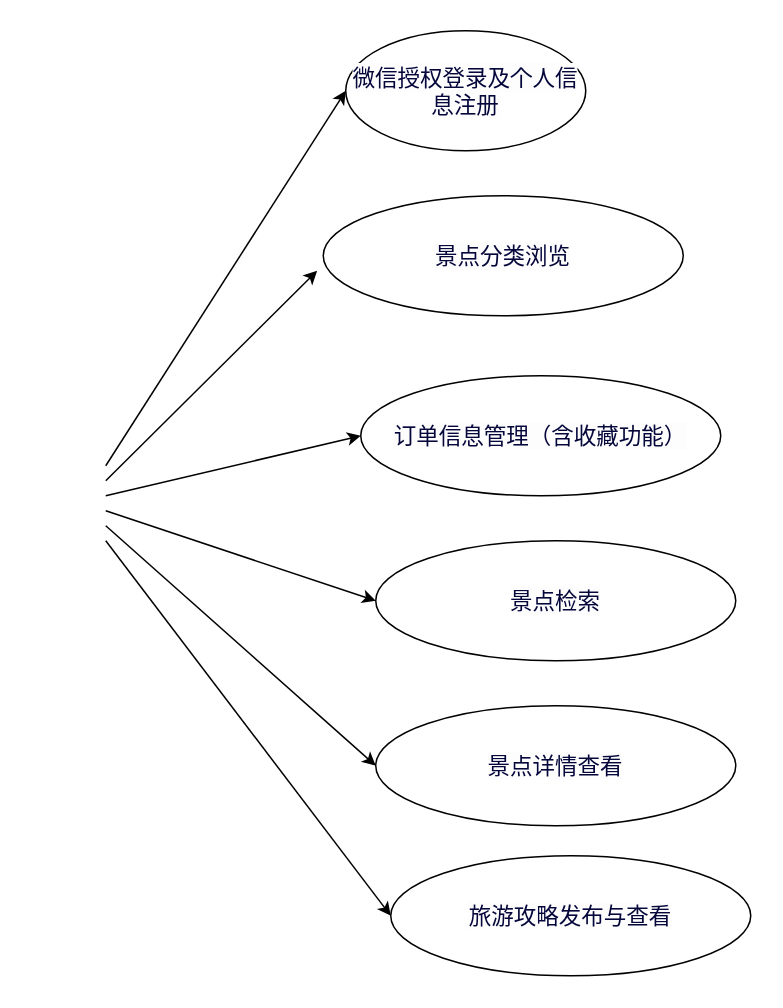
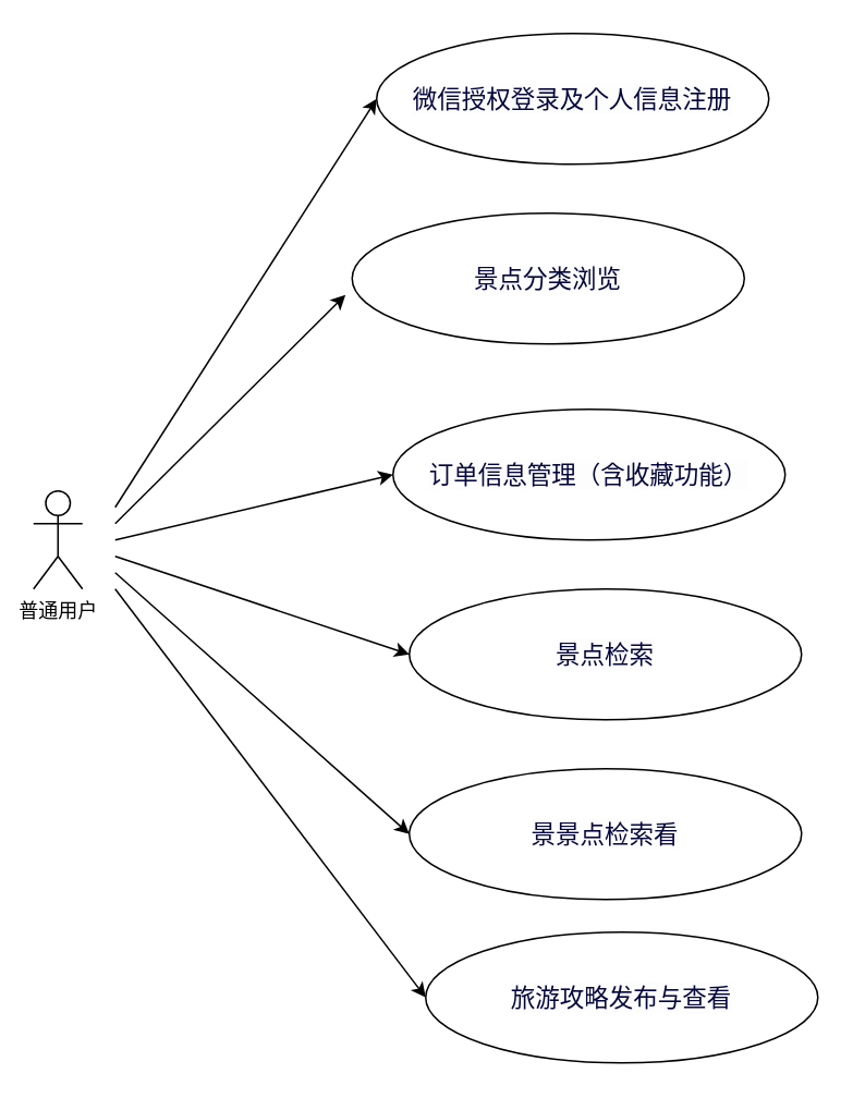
  <mxCell id="0" />
  <mxCell id="1" parent="0" />
- <mxCell id="3" value="&lt;span style=&quot;color: rgb(5, 7, 59); font-family: -apple-system, BlinkMacSystemFont, &amp;quot;Segoe UI&amp;quot;, Roboto, Ubuntu, &amp;quot;Helvetica Neue&amp;quot;, Helvetica, Arial, &amp;quot;PingFang SC&amp;quot;, &amp;quot;Hiragino Sans GB&amp;quot;, &amp;quot;Microsoft YaHei UI&amp;quot;, &amp;quot;Microsoft YaHei&amp;quot;, &amp;quot;Source Han Sans CN&amp;quot;, sans-serif, &amp;quot;Apple Color Emoji&amp;quot;, &amp;quot;Segoe UI Emoji&amp;quot;; font-size: 15px; text-align: left; background-color: rgb(253, 253, 254);&quot;&gt;微信授权登录及个人信息注册&lt;/span&gt;" style="ellipse;whiteSpace=wrap;html=1;" vertex="1" parent="1"><mxGeometry x="230" y="20" width="160" height="80" as="geometry" /></mxCell>
- <mxCell id="4" value="&lt;span style=&quot;color: rgb(5, 7, 59); font-family: -apple-system, BlinkMacSystemFont, &amp;quot;Segoe UI&amp;quot;, Roboto, Ubuntu, &amp;quot;Helvetica Neue&amp;quot;, Helvetica, Arial, &amp;quot;PingFang SC&amp;quot;, &amp;quot;Hiragino Sans GB&amp;quot;, &amp;quot;Microsoft YaHei UI&amp;quot;, &amp;quot;Microsoft YaHei&amp;quot;, &amp;quot;Source Han Sans CN&amp;quot;, sans-serif, &amp;quot;Apple Color Emoji&amp;quot;, &amp;quot;Segoe UI Emoji&amp;quot;; font-size: 15px; text-align: left; background-color: rgb(253, 253, 254);&quot;&gt;景&lt;/span&gt;&lt;span style=&quot;color: rgb(5, 7, 59); font-family: -apple-system, BlinkMacSystemFont, &amp;quot;Segoe UI&amp;quot;, Roboto, Ubuntu, &amp;quot;Helvetica Neue&amp;quot;, Helvetica, Arial, &amp;quot;PingFang SC&amp;quot;, &amp;quot;Hiragino Sans GB&amp;quot;, &amp;quot;Microsoft YaHei UI&amp;quot;, &amp;quot;Microsoft YaHei&amp;quot;, &amp;quot;Source Han Sans CN&amp;quot;, sans-serif, &amp;quot;Apple Color Emoji&amp;quot;, &amp;quot;Segoe UI Emoji&amp;quot;; font-size: 15px; text-align: left; background-color: rgb(253, 253, 254);&quot;&gt;点详情查&lt;/span&gt;&lt;span style=&quot;color: rgb(5, 7, 59); font-family: -apple-system, BlinkMacSystemFont, &amp;quot;Segoe UI&amp;quot;, Roboto, Ubuntu, &amp;quot;Helvetica Neue&amp;quot;, Helvetica, Arial, &amp;quot;PingFang SC&amp;quot;, &amp;quot;Hiragino Sans GB&amp;quot;, &amp;quot;Microsoft YaHei UI&amp;quot;, &amp;quot;Microsoft YaHei&amp;quot;, &amp;quot;Source Han Sans CN&amp;quot;, sans-serif, &amp;quot;Apple Color Emoji&amp;quot;, &amp;quot;Segoe UI Emoji&amp;quot;; font-size: 15px; text-align: left; background-color: rgb(253, 253, 254);&quot;&gt;看&lt;/span&gt;" style="ellipse;whiteSpace=wrap;html=1;" vertex="1" parent="1"><mxGeometry x="250" y="470" width="240" height="80" as="geometry" /></mxCell>
+ <mxCell id="2" value="普通用户" style="shape=umlActor;verticalLabelPosition=bottom;verticalAlign=top;html=1;outlineConnect=0;" vertex="1" parent="1"><mxGeometry x="20" y="300" width="30" height="60" as="geometry" /></mxCell>
+ <mxCell id="3" value="&lt;span style=&quot;color: rgb(5, 7, 59); font-family: -apple-system, BlinkMacSystemFont, &amp;quot;Segoe UI&amp;quot;, Roboto, Ubuntu, &amp;quot;Helvetica Neue&amp;quot;, Helvetica, Arial, &amp;quot;PingFang SC&amp;quot;, &amp;quot;Hiragino Sans GB&amp;quot;, &amp;quot;Microsoft YaHei UI&amp;quot;, &amp;quot;Microsoft YaHei&amp;quot;, &amp;quot;Source Han Sans CN&amp;quot;, sans-serif, &amp;quot;Apple Color Emoji&amp;quot;, &amp;quot;Segoe UI Emoji&amp;quot;; font-size: 15px; text-align: left; background-color: rgb(253, 253, 254);&quot;&gt;微信授权登录及个人信息注册&lt;/span&gt;" style="ellipse;whiteSpace=wrap;html=1;" vertex="1" parent="1"><mxGeometry x="230" y="20" width="240" height="80" as="geometry" /></mxCell>
+ <mxCell id="4" value="&lt;span style=&quot;color: rgb(5, 7, 59); font-family: -apple-system, BlinkMacSystemFont, &amp;quot;Segoe UI&amp;quot;, Roboto, Ubuntu, &amp;quot;Helvetica Neue&amp;quot;, Helvetica, Arial, &amp;quot;PingFang SC&amp;quot;, &amp;quot;Hiragino Sans GB&amp;quot;, &amp;quot;Microsoft YaHei UI&amp;quot;, &amp;quot;Microsoft YaHei&amp;quot;, &amp;quot;Source Han Sans CN&amp;quot;, sans-serif, &amp;quot;Apple Color Emoji&amp;quot;, &amp;quot;Segoe UI Emoji&amp;quot;; font-size: 15px; text-align: left; background-color: rgb(253, 253, 254);&quot;&gt;景&lt;/span&gt;&lt;span style=&quot;color: rgb(5, 7, 59); font-family: -apple-system, BlinkMacSystemFont, &amp;quot;Segoe UI&amp;quot;, Roboto, Ubuntu, &amp;quot;Helvetica Neue&amp;quot;, Helvetica, Arial, &amp;quot;PingFang SC&amp;quot;, &amp;quot;Hiragino Sans GB&amp;quot;, &amp;quot;Microsoft YaHei UI&amp;quot;, &amp;quot;Microsoft YaHei&amp;quot;, &amp;quot;Source Han Sans CN&amp;quot;, sans-serif, &amp;quot;Apple Color Emoji&amp;quot;, &amp;quot;Segoe UI Emoji&amp;quot;; font-size: 15px; text-align: left; background-color: rgb(253, 253, 254);&quot;&gt;景点检索&lt;/span&gt;&lt;span style=&quot;color: rgb(5, 7, 59); font-family: -apple-system, BlinkMacSystemFont, &amp;quot;Segoe UI&amp;quot;, Roboto, Ubuntu, &amp;quot;Helvetica Neue&amp;quot;, Helvetica, Arial, &amp;quot;PingFang SC&amp;quot;, &amp;quot;Hiragino Sans GB&amp;quot;, &amp;quot;Microsoft YaHei UI&amp;quot;, &amp;quot;Microsoft YaHei&amp;quot;, &amp;quot;Source Han Sans CN&amp;quot;, sans-serif, &amp;quot;Apple Color Emoji&amp;quot;, &amp;quot;Segoe UI Emoji&amp;quot;; font-size: 15px; text-align: left; background-color: rgb(253, 253, 254);&quot;&gt;看&lt;/span&gt;" style="ellipse;whiteSpace=wrap;html=1;" vertex="1" parent="1"><mxGeometry x="250" y="470" width="240" height="80" as="geometry" /></mxCell>
  <mxCell id="5" value="&lt;span style=&quot;color: rgb(5, 7, 59); font-family: -apple-system, BlinkMacSystemFont, &amp;quot;Segoe UI&amp;quot;, Roboto, Ubuntu, &amp;quot;Helvetica Neue&amp;quot;, Helvetica, Arial, &amp;quot;PingFang SC&amp;quot;, &amp;quot;Hiragino Sans GB&amp;quot;, &amp;quot;Microsoft YaHei UI&amp;quot;, &amp;quot;Microsoft YaHei&amp;quot;, &amp;quot;Source Han Sans CN&amp;quot;, sans-serif, &amp;quot;Apple Color Emoji&amp;quot;, &amp;quot;Segoe UI Emoji&amp;quot;; font-size: 15px; text-align: left; background-color: rgb(253, 253, 254);&quot;&gt;景点检索&lt;/span&gt;" style="ellipse;whiteSpace=wrap;html=1;" vertex="1" parent="1"><mxGeometry x="250" y="360" width="240" height="80" as="geometry" /></mxCell>
  <mxCell id="6" value="&lt;span style=&quot;color: rgb(5, 7, 59); font-family: -apple-system, BlinkMacSystemFont, &amp;quot;Segoe UI&amp;quot;, Roboto, Ubuntu, &amp;quot;Helvetica Neue&amp;quot;, Helvetica, Arial, &amp;quot;PingFang SC&amp;quot;, &amp;quot;Hiragino Sans GB&amp;quot;, &amp;quot;Microsoft YaHei UI&amp;quot;, &amp;quot;Microsoft YaHei&amp;quot;, &amp;quot;Source Han Sans CN&amp;quot;, sans-serif, &amp;quot;Apple Color Emoji&amp;quot;, &amp;quot;Segoe UI Emoji&amp;quot;; font-size: 15px; text-align: left; background-color: rgb(253, 253, 254);&quot;&gt;订单信息管理（含收藏功能）&lt;/span&gt;" style="ellipse;whiteSpace=wrap;html=1;" vertex="1" parent="1"><mxGeometry x="240" y="250" width="240" height="80" as="geometry" /></mxCell>
  <mxCell id="7" value="&lt;span style=&quot;color: rgb(5, 7, 59); font-family: -apple-system, BlinkMacSystemFont, &amp;quot;Segoe UI&amp;quot;, Roboto, Ubuntu, &amp;quot;Helvetica Neue&amp;quot;, Helvetica, Arial, &amp;quot;PingFang SC&amp;quot;, &amp;quot;Hiragino Sans GB&amp;quot;, &amp;quot;Microsoft YaHei UI&amp;quot;, &amp;quot;Microsoft YaHei&amp;quot;, &amp;quot;Source Han Sans CN&amp;quot;, sans-serif, &amp;quot;Apple Color Emoji&amp;quot;, &amp;quot;Segoe UI Emoji&amp;quot;; font-size: 15px; text-align: left; background-color: rgb(253, 253, 254);&quot;&gt;景点分类浏览&lt;/span&gt;" style="ellipse;whiteSpace=wrap;html=1;" vertex="1" parent="1"><mxGeometry x="215" y="130" width="240" height="80" as="geometry" /></mxCell>
  <mxCell id="8" value="&lt;span style=&quot;color: rgb(5, 7, 59); font-family: -apple-system, BlinkMacSystemFont, &amp;quot;Segoe UI&amp;quot;, Roboto, Ubuntu, &amp;quot;Helvetica Neue&amp;quot;, Helvetica, Arial, &amp;quot;PingFang SC&amp;quot;, &amp;quot;Hiragino Sans GB&amp;quot;, &amp;quot;Microsoft YaHei UI&amp;quot;, &amp;quot;Microsoft YaHei&amp;quot;, &amp;quot;Source Han Sans CN&amp;quot;, sans-serif, &amp;quot;Apple Color Emoji&amp;quot;, &amp;quot;Segoe UI Emoji&amp;quot;; font-size: 15px; text-align: left; background-color: rgb(253, 253, 254);&quot;&gt;旅游攻略发布与查看&lt;/span&gt;" style="ellipse;whiteSpace=wrap;html=1;" vertex="1" parent="1"><mxGeometry x="260" y="570" width="240" height="80" as="geometry" /></mxCell>
  <mxCell id="9" value="" style="endArrow=classic;html=1;rounded=0;entryX=0;entryY=0.5;entryDx=0;entryDy=0;" edge="1" parent="1" target="3"><mxGeometry width="50" height="50" relative="1" as="geometry"><mxPoint x="70" y="310" as="sourcePoint" /><mxPoint x="100" y="300" as="targetPoint" /></mxGeometry></mxCell>
  <mxCell id="10" value="" style="endArrow=classic;html=1;rounded=0;entryX=-0.017;entryY=0.625;entryDx=0;entryDy=0;entryPerimeter=0;" edge="1" parent="1" target="7"><mxGeometry width="50" height="50" relative="1" as="geometry"><mxPoint x="70" y="320" as="sourcePoint" /><mxPoint x="100" y="300" as="targetPoint" /></mxGeometry></mxCell>
  <mxCell id="11" value="" style="endArrow=classic;html=1;rounded=0;entryX=0;entryY=0.5;entryDx=0;entryDy=0;" edge="1" parent="1" target="6"><mxGeometry width="50" height="50" relative="1" as="geometry"><mxPoint x="70" y="330" as="sourcePoint" /><mxPoint x="150" y="290" as="targetPoint" /></mxGeometry></mxCell>
  <mxCell id="12" value="" style="endArrow=classic;html=1;rounded=0;entryX=0;entryY=0.5;entryDx=0;entryDy=0;" edge="1" parent="1" target="5"><mxGeometry width="50" height="50" relative="1" as="geometry"><mxPoint x="70" y="340" as="sourcePoint" /><mxPoint x="230" y="360" as="targetPoint" /></mxGeometry></mxCell>
  <mxCell id="13" value="" style="endArrow=classic;html=1;rounded=0;entryX=0;entryY=0.5;entryDx=0;entryDy=0;" edge="1" parent="1" target="4"><mxGeometry width="50" height="50" relative="1" as="geometry"><mxPoint x="70" y="350" as="sourcePoint" /><mxPoint x="230" y="360" as="targetPoint" /></mxGeometry></mxCell>
  <mxCell id="14" value="" style="endArrow=classic;html=1;rounded=0;entryX=0;entryY=0.5;entryDx=0;entryDy=0;" edge="1" parent="1" target="8"><mxGeometry width="50" height="50" relative="1" as="geometry"><mxPoint x="70" y="360" as="sourcePoint" /><mxPoint x="230" y="360" as="targetPoint" /></mxGeometry></mxCell>
